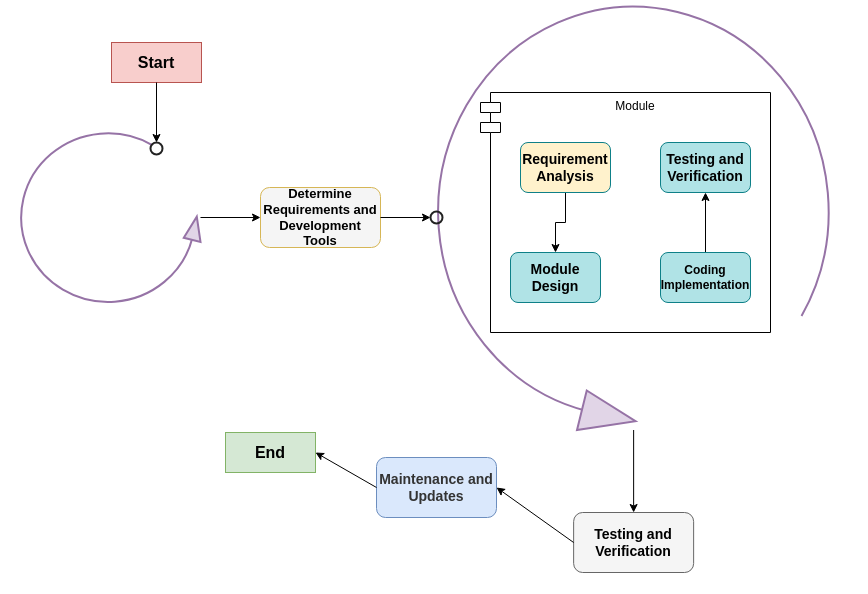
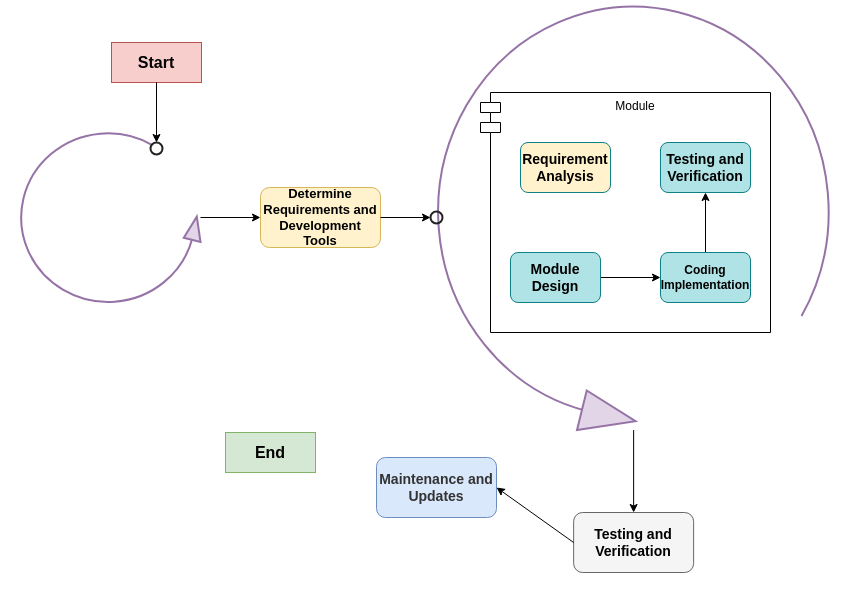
  <mxCell id="0" />
  <mxCell id="1" parent="0" />
  <mxCell id="2" value="" style="verticalLabelPosition=bottom;html=1;verticalAlign=top;strokeWidth=2;shape=mxgraph.lean_mapping.physical_pull;pointerEvents=1;fillColor=#e1d5e7;strokeColor=#9673a6;" vertex="1" parent="1"><mxGeometry x="20" y="132" width="180" height="170" as="geometry" /></mxCell>
- <mxCell id="3" value="&lt;div style=&quot;font-size: 13px;&quot;&gt;&lt;b&gt;&lt;font style=&quot;font-size: 13px;&quot;&gt;Determine Requirements and Development Tools&lt;/font&gt;&lt;/b&gt;&lt;/div&gt;" style="rounded=1;whiteSpace=wrap;html=1;fillColor=#f5f5f5;strokeColor=#d6b656;" vertex="1" parent="1"><mxGeometry x="260" y="187" width="120" height="60" as="geometry" /></mxCell>
+ <mxCell id="3" value="&lt;div style=&quot;font-size: 13px;&quot;&gt;&lt;b&gt;&lt;font style=&quot;font-size: 13px;&quot;&gt;Determine Requirements and Development Tools&lt;/font&gt;&lt;/b&gt;&lt;/div&gt;" style="rounded=1;whiteSpace=wrap;html=1;fillColor=#fff2cc;strokeColor=#d6b656;" vertex="1" parent="1"><mxGeometry x="260" y="187" width="120" height="60" as="geometry" /></mxCell>
  <mxCell id="4" value="Module" style="shape=module;align=left;spacingLeft=20;align=center;verticalAlign=top;whiteSpace=wrap;html=1;" vertex="1" parent="1"><mxGeometry x="480" y="92" width="290" height="240" as="geometry" /></mxCell>
- <mxCell id="5" value="" style="edgeStyle=orthogonalEdgeStyle;rounded=0;orthogonalLoop=1;jettySize=auto;html=1;" edge="1" parent="1" source="7" target="9"><mxGeometry relative="1" as="geometry" /></mxCell>
  <mxCell id="6" value="" style="verticalLabelPosition=bottom;html=1;verticalAlign=top;strokeWidth=2;shape=mxgraph.lean_mapping.physical_pull;pointerEvents=1;rotation=90;fillColor=#e1d5e7;strokeColor=#9673a6;" vertex="1" parent="1"><mxGeometry x="420.63" y="20.13" width="425" height="393.75" as="geometry" /></mxCell>
  <mxCell id="7" value="&lt;div&gt;&lt;font style=&quot;font-size: 14px;&quot;&gt;&lt;b&gt;Requirement Analysis&lt;/b&gt;&lt;/font&gt;&lt;/div&gt;" style="rounded=1;whiteSpace=wrap;html=1;fillColor=#fff2cc;strokeColor=#0e8088;" vertex="1" parent="1"><mxGeometry x="520" y="142" width="90" height="50" as="geometry" /></mxCell>
+ <mxCell id="8" value="" style="edgeStyle=orthogonalEdgeStyle;rounded=0;orthogonalLoop=1;jettySize=auto;html=1;" edge="1" parent="1" source="9" target="11"><mxGeometry relative="1" as="geometry" /></mxCell>
  <mxCell id="9" value="&lt;div&gt;&lt;b&gt;&lt;font style=&quot;font-size: 14px;&quot;&gt;Module Design&lt;/font&gt;&lt;/b&gt;&lt;/div&gt;" style="rounded=1;whiteSpace=wrap;html=1;fillColor=#b0e3e6;strokeColor=#0e8088;" vertex="1" parent="1"><mxGeometry x="510" y="252" width="90" height="50" as="geometry" /></mxCell>
  <mxCell id="10" value="" style="edgeStyle=orthogonalEdgeStyle;rounded=0;orthogonalLoop=1;jettySize=auto;html=1;" edge="1" parent="1" source="11" target="12"><mxGeometry relative="1" as="geometry" /></mxCell>
  <mxCell id="11" value="&lt;div&gt;&lt;font size=&quot;1&quot; style=&quot;&quot;&gt;&lt;b style=&quot;font-size: 12px;&quot;&gt;Coding Implementation&lt;/b&gt;&lt;/font&gt;&lt;/div&gt;" style="rounded=1;whiteSpace=wrap;html=1;fillColor=#b0e3e6;strokeColor=#0e8088;" vertex="1" parent="1"><mxGeometry x="660" y="252" width="90" height="50" as="geometry" /></mxCell>
  <mxCell id="12" value="&lt;div&gt;&lt;font style=&quot;font-size: 14px;&quot;&gt;&lt;b&gt;Testing and Verification&lt;/b&gt;&lt;/font&gt;&lt;/div&gt;" style="rounded=1;whiteSpace=wrap;html=1;fillColor=#b0e3e6;strokeColor=#0e8088;" vertex="1" parent="1"><mxGeometry x="660" y="142" width="90" height="50" as="geometry" /></mxCell>
  <mxCell id="13" value="" style="html=1;verticalLabelPosition=bottom;labelBackgroundColor=#ffffff;verticalAlign=top;shadow=0;dashed=0;strokeWidth=2;shape=mxgraph.ios7.misc.circle;strokeColor=#222222;fillColor=none;" vertex="1" parent="1"><mxGeometry x="150" y="142" width="12" height="12" as="geometry" /></mxCell>
  <mxCell id="14" value="" style="endArrow=classic;html=1;rounded=0;exitX=0.98;exitY=0.5;exitDx=0;exitDy=0;entryX=0;entryY=0.5;entryDx=0;entryDy=0;" edge="1" parent="1" source="2" target="3"><mxGeometry width="50" height="50" relative="1" as="geometry"><mxPoint x="470" y="322" as="sourcePoint" /><mxPoint x="520" y="272" as="targetPoint" /></mxGeometry></mxCell>
  <mxCell id="15" value="" style="html=1;verticalLabelPosition=bottom;labelBackgroundColor=#ffffff;verticalAlign=top;shadow=0;dashed=0;strokeWidth=2;shape=mxgraph.ios7.misc.circle;strokeColor=#222222;fillColor=none;" vertex="1" parent="1"><mxGeometry x="430" y="211" width="12" height="12" as="geometry" /></mxCell>
  <mxCell id="16" value="" style="endArrow=classic;html=1;rounded=0;exitX=1;exitY=0.5;exitDx=0;exitDy=0;entryX=0;entryY=0.5;entryDx=0;entryDy=0;entryPerimeter=0;" edge="1" parent="1" source="3" target="15"><mxGeometry width="50" height="50" relative="1" as="geometry"><mxPoint x="470" y="322" as="sourcePoint" /><mxPoint x="520" y="272" as="targetPoint" /></mxGeometry></mxCell>
  <mxCell id="17" value="&lt;span style=&quot;color: rgb(0, 0, 0);&quot;&gt;&lt;font style=&quot;font-size: 14px;&quot;&gt;&lt;b&gt;Testing and Verification&lt;/b&gt;&lt;/font&gt;&lt;/span&gt;" style="rounded=1;whiteSpace=wrap;html=1;fillColor=#f5f5f5;fontColor=#333333;strokeColor=#666666;" vertex="1" parent="1"><mxGeometry x="573.13" y="512" width="120" height="60" as="geometry" /></mxCell>
  <mxCell id="18" value="&lt;span style=&quot;color: rgb(51, 51, 51);&quot;&gt;&lt;font style=&quot;font-size: 14px;&quot;&gt;&lt;b&gt;Maintenance and Updates&lt;/b&gt;&lt;/font&gt;&lt;/span&gt;" style="rounded=1;whiteSpace=wrap;html=1;fillColor=#dae8fc;strokeColor=#6c8ebf;" vertex="1" parent="1"><mxGeometry x="376" y="457" width="120" height="60" as="geometry" /></mxCell>
  <mxCell id="19" value="" style="endArrow=classic;html=1;rounded=0;exitX=0.98;exitY=0.5;exitDx=0;exitDy=0;" edge="1" parent="1" source="6" target="17"><mxGeometry width="50" height="50" relative="1" as="geometry"><mxPoint x="655" y="432" as="sourcePoint" /><mxPoint x="440" y="332" as="targetPoint" /></mxGeometry></mxCell>
  <mxCell id="20" value="" style="endArrow=classic;html=1;rounded=0;exitX=0;exitY=0.5;exitDx=0;exitDy=0;entryX=1;entryY=0.5;entryDx=0;entryDy=0;" edge="1" parent="1" source="17" target="18"><mxGeometry width="50" height="50" relative="1" as="geometry"><mxPoint x="390" y="382" as="sourcePoint" /><mxPoint x="440" y="332" as="targetPoint" /></mxGeometry></mxCell>
  <mxCell id="21" value="&lt;font style=&quot;font-size: 16px;&quot;&gt;&lt;b&gt;Start&lt;/b&gt;&lt;/font&gt;" style="rounded=0;whiteSpace=wrap;html=1;fillColor=#f8cecc;strokeColor=#b85450;" vertex="1" parent="1"><mxGeometry x="111" y="42" width="90" height="40" as="geometry" /></mxCell>
  <mxCell id="22" value="&lt;font style=&quot;font-size: 16px;&quot;&gt;&lt;b&gt;End&lt;/b&gt;&lt;/font&gt;" style="rounded=0;whiteSpace=wrap;html=1;fillColor=#d5e8d4;strokeColor=#82b366;" vertex="1" parent="1"><mxGeometry x="225" y="432" width="90" height="40" as="geometry" /></mxCell>
  <mxCell id="23" value="" style="endArrow=classic;html=1;rounded=0;exitX=0.5;exitY=1;exitDx=0;exitDy=0;entryX=0.5;entryY=0;entryDx=0;entryDy=0;entryPerimeter=0;strokeWidth=1;" edge="1" parent="1" source="21" target="13"><mxGeometry width="50" height="50" relative="1" as="geometry"><mxPoint x="390" y="262" as="sourcePoint" /><mxPoint x="440" y="212" as="targetPoint" /></mxGeometry></mxCell>
- <mxCell id="24" value="" style="endArrow=classic;html=1;rounded=0;exitX=0;exitY=0.5;exitDx=0;exitDy=0;entryX=1;entryY=0.5;entryDx=0;entryDy=0;" edge="1" parent="1" source="18" target="22"><mxGeometry width="50" height="50" relative="1" as="geometry"><mxPoint x="390" y="502" as="sourcePoint" /><mxPoint x="440" y="452" as="targetPoint" /></mxGeometry></mxCell>
